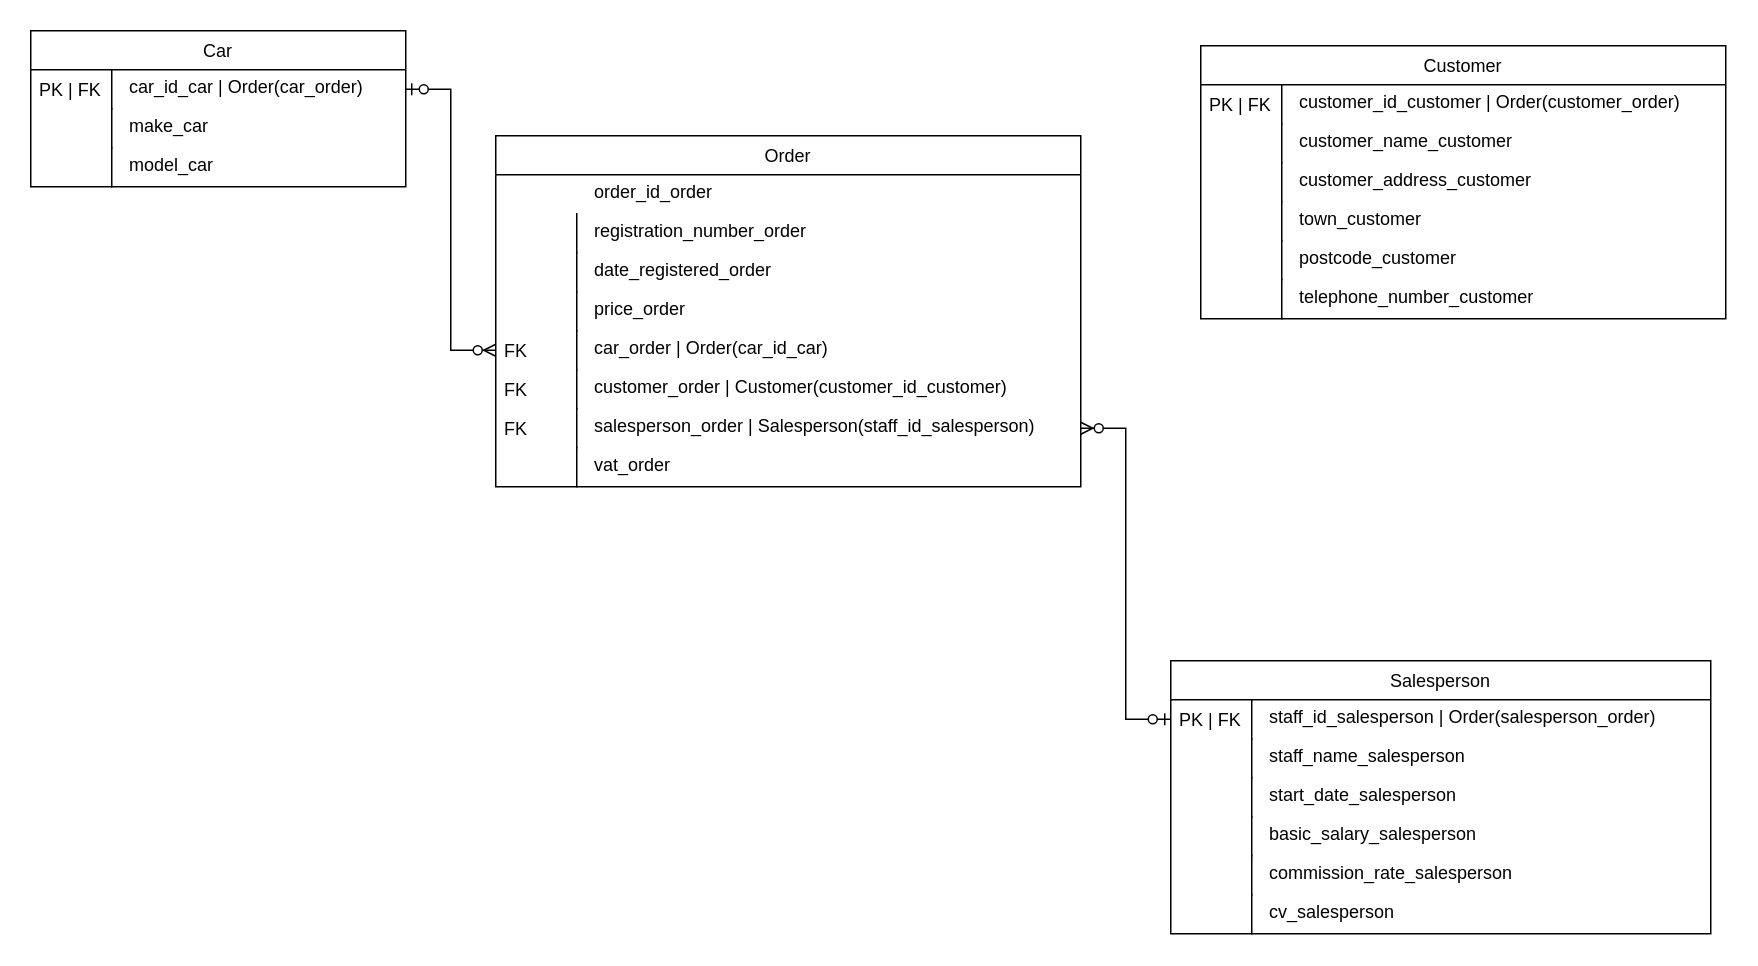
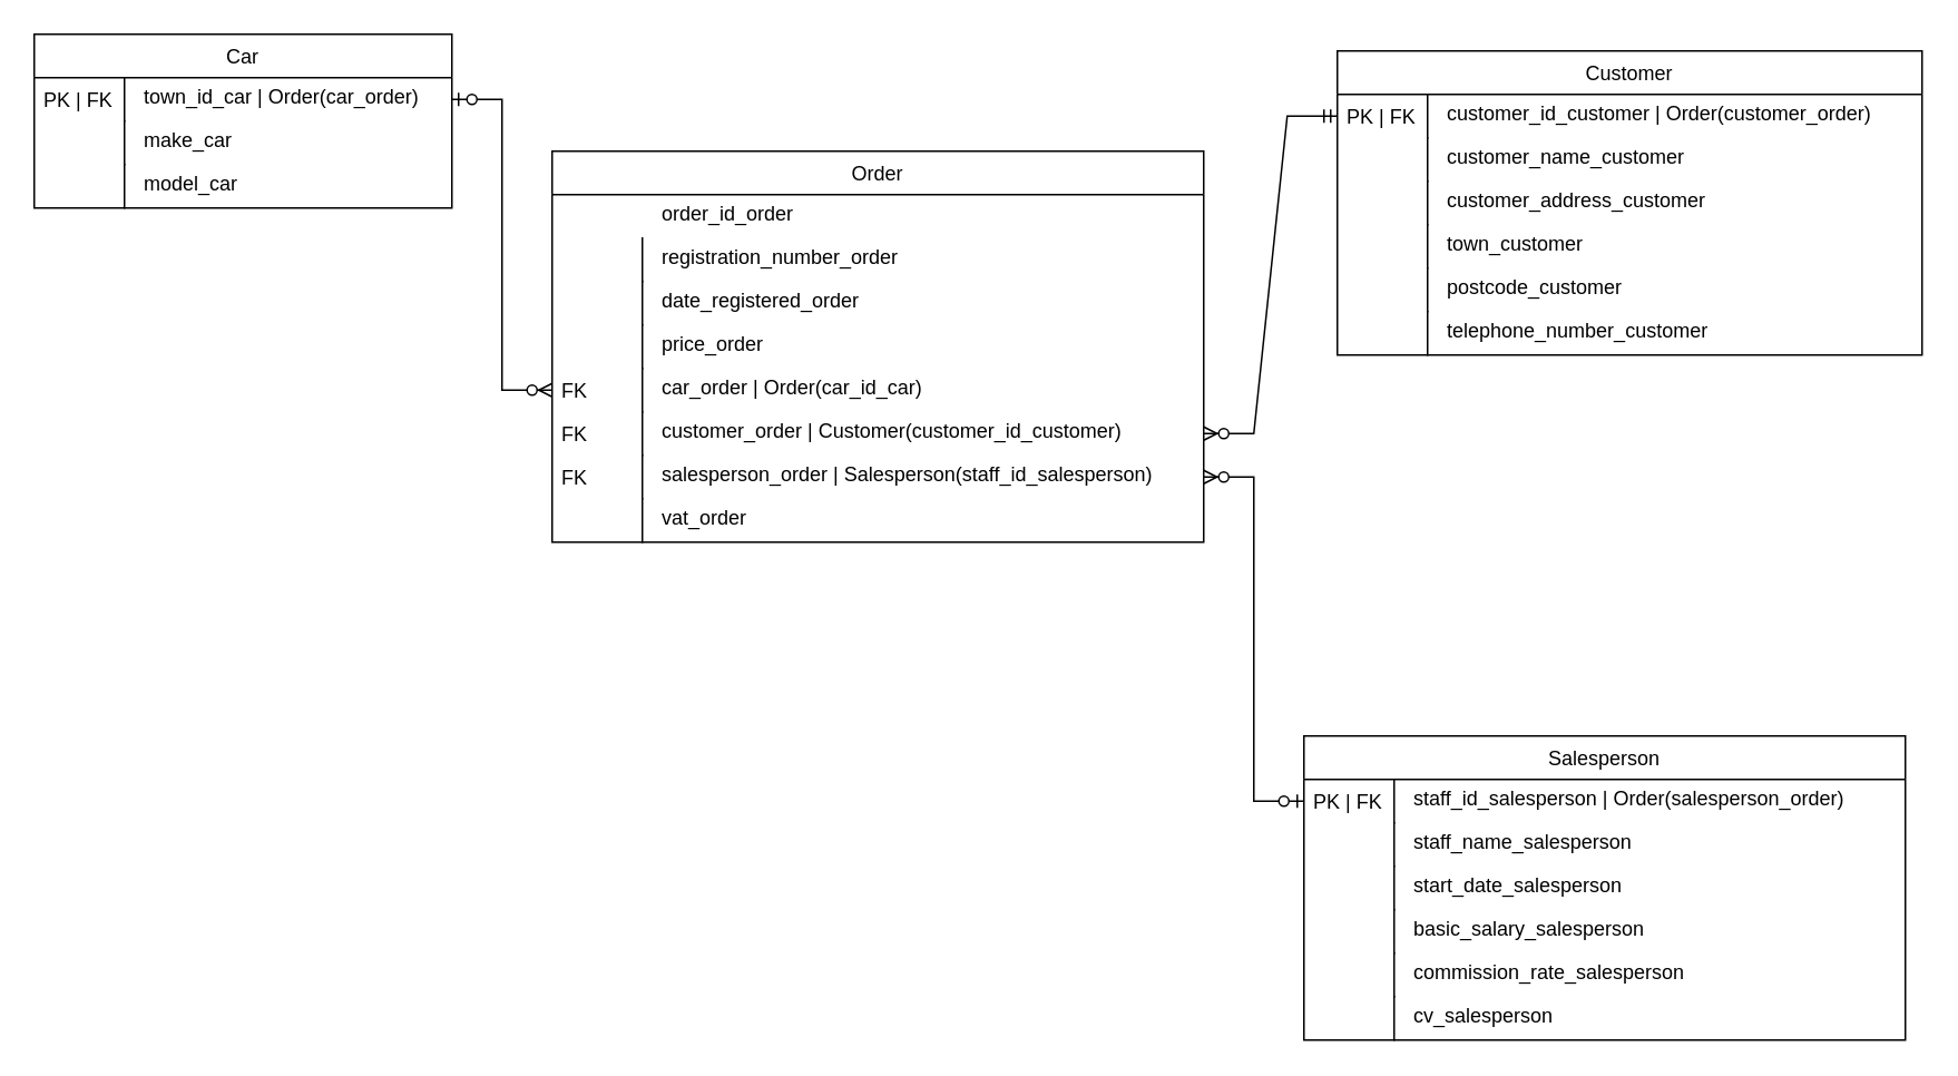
  <mxCell id="0" />
  <mxCell id="1" parent="0" />
  <mxCell id="2" value="Car" style="swimlane;fontStyle=0;childLayout=stackLayout;horizontal=1;startSize=26;fillColor=default;horizontalStack=0;resizeParent=1;resizeLast=0;collapsible=1;marginBottom=0;swimlaneFillColor=default;align=center;" parent="1" vertex="1"><mxGeometry y="20" width="250" height="104" as="geometry" x="20" /></mxCell>
- <mxCell id="3" value="car_id_car | Order(car_order)" style="shape=partialRectangle;top=0;left=0;right=0;bottom=0;align=left;verticalAlign=top;spacingTop=-2;fillColor=none;spacingLeft=64;spacingRight=4;overflow=hidden;rotatable=0;points=[[0,0.5],[1,0.5]];portConstraint=eastwest;dropTarget=0;" parent="2" vertex="1"><mxGeometry y="26" width="250" height="26" as="geometry" /></mxCell>
+ <mxCell id="3" value="town_id_car | Order(car_order)" style="shape=partialRectangle;top=0;left=0;right=0;bottom=0;align=left;verticalAlign=top;spacingTop=-2;fillColor=none;spacingLeft=64;spacingRight=4;overflow=hidden;rotatable=0;points=[[0,0.5],[1,0.5]];portConstraint=eastwest;dropTarget=0;" parent="2" vertex="1"><mxGeometry y="26" width="250" height="26" as="geometry" /></mxCell>
  <mxCell id="4" value="PK | FK" style="shape=partialRectangle;top=0;left=0;bottom=0;fillColor=none;align=left;verticalAlign=middle;spacingLeft=4;spacingRight=4;overflow=hidden;rotatable=180;points=[];portConstraint=eastwest;part=1;" parent="3" vertex="1" connectable="0"><mxGeometry width="54" height="26" as="geometry" /></mxCell>
  <mxCell id="5" value="make_car" style="shape=partialRectangle;top=0;left=0;right=0;bottom=0;align=left;verticalAlign=top;spacingTop=-2;fillColor=none;spacingLeft=64;spacingRight=4;overflow=hidden;rotatable=0;points=[[0,0.5],[1,0.5]];portConstraint=eastwest;dropTarget=0;" parent="2" vertex="1"><mxGeometry y="52" width="250" height="26" as="geometry" /></mxCell>
  <mxCell id="6" value="" style="shape=partialRectangle;top=0;left=0;bottom=0;fillColor=none;align=left;verticalAlign=middle;spacingLeft=4;spacingRight=4;overflow=hidden;rotatable=180;points=[];portConstraint=eastwest;part=1;" parent="5" vertex="1" connectable="0"><mxGeometry width="54" height="26" as="geometry" /></mxCell>
  <mxCell id="7" value="model_car" style="shape=partialRectangle;top=0;left=0;right=0;bottom=0;align=left;verticalAlign=top;spacingTop=-2;fillColor=none;spacingLeft=64;spacingRight=4;overflow=hidden;rotatable=0;points=[[0,0.5],[1,0.5]];portConstraint=eastwest;dropTarget=0;" parent="2" vertex="1"><mxGeometry y="78" width="250" height="26" as="geometry" /></mxCell>
  <mxCell id="8" value="" style="shape=partialRectangle;top=0;left=0;bottom=0;fillColor=none;align=left;verticalAlign=middle;spacingLeft=4;spacingRight=4;overflow=hidden;rotatable=180;points=[];portConstraint=eastwest;part=1;" parent="7" vertex="1" connectable="0"><mxGeometry width="54" height="26" as="geometry" /></mxCell>
  <mxCell id="9" value="Customer" style="swimlane;fontStyle=0;childLayout=stackLayout;horizontal=1;startSize=26;fillColor=default;horizontalStack=0;resizeParent=1;resizeLast=0;collapsible=1;marginBottom=0;swimlaneFillColor=default;align=center;" parent="1" vertex="1"><mxGeometry x="800" y="30" width="350" height="182" as="geometry" /></mxCell>
  <mxCell id="10" value="customer_id_customer | Order(customer_order)" style="shape=partialRectangle;top=0;left=0;right=0;bottom=0;align=left;verticalAlign=top;spacingTop=-2;fillColor=none;spacingLeft=64;spacingRight=4;overflow=hidden;rotatable=0;points=[[0,0.5],[1,0.5]];portConstraint=eastwest;dropTarget=0;" parent="9" vertex="1"><mxGeometry y="26" width="350" height="26" as="geometry" /></mxCell>
  <mxCell id="11" value="PK | FK" style="shape=partialRectangle;top=0;left=0;bottom=0;fillColor=none;align=left;verticalAlign=middle;spacingLeft=4;spacingRight=4;overflow=hidden;rotatable=180;points=[];portConstraint=eastwest;part=1;" parent="10" vertex="1" connectable="0"><mxGeometry width="54" height="26" as="geometry" /></mxCell>
  <mxCell id="12" value="customer_name_customer" style="shape=partialRectangle;top=0;left=0;right=0;bottom=0;align=left;verticalAlign=top;spacingTop=-2;fillColor=none;spacingLeft=64;spacingRight=4;overflow=hidden;rotatable=0;points=[[0,0.5],[1,0.5]];portConstraint=eastwest;dropTarget=0;" parent="9" vertex="1"><mxGeometry y="52" width="350" height="26" as="geometry" /></mxCell>
  <mxCell id="13" value="" style="shape=partialRectangle;top=0;left=0;bottom=0;fillColor=none;align=left;verticalAlign=middle;spacingLeft=4;spacingRight=4;overflow=hidden;rotatable=180;points=[];portConstraint=eastwest;part=1;" parent="12" vertex="1" connectable="0"><mxGeometry width="54" height="26" as="geometry" /></mxCell>
  <mxCell id="14" value="customer_address_customer" style="shape=partialRectangle;top=0;left=0;right=0;bottom=0;align=left;verticalAlign=top;spacingTop=-2;fillColor=none;spacingLeft=64;spacingRight=4;overflow=hidden;rotatable=0;points=[[0,0.5],[1,0.5]];portConstraint=eastwest;dropTarget=0;" parent="9" vertex="1"><mxGeometry y="78" width="350" height="26" as="geometry" /></mxCell>
  <mxCell id="15" value="" style="shape=partialRectangle;top=0;left=0;bottom=0;fillColor=none;align=left;verticalAlign=middle;spacingLeft=4;spacingRight=4;overflow=hidden;rotatable=180;points=[];portConstraint=eastwest;part=1;" parent="14" vertex="1" connectable="0"><mxGeometry width="54" height="26" as="geometry" /></mxCell>
  <mxCell id="16" value="town_customer" style="shape=partialRectangle;top=0;left=0;right=0;bottom=0;align=left;verticalAlign=top;spacingTop=-2;fillColor=none;spacingLeft=64;spacingRight=4;overflow=hidden;rotatable=0;points=[[0,0.5],[1,0.5]];portConstraint=eastwest;dropTarget=0;" parent="9" vertex="1"><mxGeometry y="104" width="350" height="26" as="geometry" /></mxCell>
  <mxCell id="17" value="" style="shape=partialRectangle;top=0;left=0;bottom=0;fillColor=none;align=left;verticalAlign=middle;spacingLeft=4;spacingRight=4;overflow=hidden;rotatable=180;points=[];portConstraint=eastwest;part=1;" parent="16" vertex="1" connectable="0"><mxGeometry width="54" height="26" as="geometry" /></mxCell>
  <mxCell id="18" value="postcode_customer" style="shape=partialRectangle;top=0;left=0;right=0;bottom=0;align=left;verticalAlign=top;spacingTop=-2;fillColor=none;spacingLeft=64;spacingRight=4;overflow=hidden;rotatable=0;points=[[0,0.5],[1,0.5]];portConstraint=eastwest;dropTarget=0;" parent="9" vertex="1"><mxGeometry y="130" width="350" height="26" as="geometry" /></mxCell>
  <mxCell id="19" value="" style="shape=partialRectangle;top=0;left=0;bottom=0;fillColor=none;align=left;verticalAlign=middle;spacingLeft=4;spacingRight=4;overflow=hidden;rotatable=180;points=[];portConstraint=eastwest;part=1;" parent="18" vertex="1" connectable="0"><mxGeometry width="54" height="26" as="geometry" /></mxCell>
  <mxCell id="20" value="telephone_number_customer" style="shape=partialRectangle;top=0;left=0;right=0;bottom=0;align=left;verticalAlign=top;spacingTop=-2;fillColor=none;spacingLeft=64;spacingRight=4;overflow=hidden;rotatable=0;points=[[0,0.5],[1,0.5]];portConstraint=eastwest;dropTarget=0;" parent="9" vertex="1"><mxGeometry y="156" width="350" height="26" as="geometry" /></mxCell>
  <mxCell id="21" value="" style="shape=partialRectangle;top=0;left=0;bottom=0;fillColor=none;align=left;verticalAlign=middle;spacingLeft=4;spacingRight=4;overflow=hidden;rotatable=180;points=[];portConstraint=eastwest;part=1;" parent="20" vertex="1" connectable="0"><mxGeometry width="54" height="26" as="geometry" /></mxCell>
  <mxCell id="22" value="Salesperson" style="swimlane;fontStyle=0;childLayout=stackLayout;horizontal=1;startSize=26;fillColor=default;horizontalStack=0;resizeParent=1;resizeLast=0;collapsible=1;marginBottom=0;swimlaneFillColor=default;align=center;" parent="1" vertex="1"><mxGeometry x="780" y="440" width="360" height="182" as="geometry" /></mxCell>
  <mxCell id="23" value="staff_id_salesperson | Order(salesperson_order)" style="shape=partialRectangle;top=0;left=0;right=0;bottom=0;align=left;verticalAlign=top;spacingTop=-2;fillColor=none;spacingLeft=64;spacingRight=4;overflow=hidden;rotatable=0;points=[[0,0.5],[1,0.5]];portConstraint=eastwest;dropTarget=0;" parent="22" vertex="1"><mxGeometry y="26" width="360" height="26" as="geometry" /></mxCell>
  <mxCell id="24" value="PK | FK" style="shape=partialRectangle;top=0;left=0;bottom=0;fillColor=none;align=left;verticalAlign=middle;spacingLeft=4;spacingRight=4;overflow=hidden;rotatable=180;points=[];portConstraint=eastwest;part=1;" parent="23" vertex="1" connectable="0"><mxGeometry width="54" height="26" as="geometry" /></mxCell>
  <mxCell id="25" value="staff_name_salesperson" style="shape=partialRectangle;top=0;left=0;right=0;bottom=0;align=left;verticalAlign=top;spacingTop=-2;fillColor=none;spacingLeft=64;spacingRight=4;overflow=hidden;rotatable=0;points=[[0,0.5],[1,0.5]];portConstraint=eastwest;dropTarget=0;" parent="22" vertex="1"><mxGeometry y="52" width="360" height="26" as="geometry" /></mxCell>
  <mxCell id="26" value="" style="shape=partialRectangle;top=0;left=0;bottom=0;fillColor=none;align=left;verticalAlign=middle;spacingLeft=4;spacingRight=4;overflow=hidden;rotatable=180;points=[];portConstraint=eastwest;part=1;" parent="25" vertex="1" connectable="0"><mxGeometry width="54" height="26" as="geometry" /></mxCell>
  <mxCell id="27" value="start_date_salesperson" style="shape=partialRectangle;top=0;left=0;right=0;bottom=0;align=left;verticalAlign=top;spacingTop=-2;fillColor=none;spacingLeft=64;spacingRight=4;overflow=hidden;rotatable=0;points=[[0,0.5],[1,0.5]];portConstraint=eastwest;dropTarget=0;" parent="22" vertex="1"><mxGeometry y="78" width="360" height="26" as="geometry" /></mxCell>
  <mxCell id="28" value="" style="shape=partialRectangle;top=0;left=0;bottom=0;fillColor=none;align=left;verticalAlign=middle;spacingLeft=4;spacingRight=4;overflow=hidden;rotatable=180;points=[];portConstraint=eastwest;part=1;" parent="27" vertex="1" connectable="0"><mxGeometry width="54" height="26" as="geometry" /></mxCell>
  <mxCell id="29" value="basic_salary_salesperson" style="shape=partialRectangle;top=0;left=0;right=0;bottom=0;align=left;verticalAlign=top;spacingTop=-2;fillColor=none;spacingLeft=64;spacingRight=4;overflow=hidden;rotatable=0;points=[[0,0.5],[1,0.5]];portConstraint=eastwest;dropTarget=0;" parent="22" vertex="1"><mxGeometry y="104" width="360" height="26" as="geometry" /></mxCell>
  <mxCell id="30" value="" style="shape=partialRectangle;top=0;left=0;bottom=0;fillColor=none;align=left;verticalAlign=middle;spacingLeft=4;spacingRight=4;overflow=hidden;rotatable=180;points=[];portConstraint=eastwest;part=1;" parent="29" vertex="1" connectable="0"><mxGeometry width="54" height="26" as="geometry" /></mxCell>
  <mxCell id="31" value="commission_rate_salesperson" style="shape=partialRectangle;top=0;left=0;right=0;bottom=0;align=left;verticalAlign=top;spacingTop=-2;fillColor=none;spacingLeft=64;spacingRight=4;overflow=hidden;rotatable=0;points=[[0,0.5],[1,0.5]];portConstraint=eastwest;dropTarget=0;" parent="22" vertex="1"><mxGeometry y="130" width="360" height="26" as="geometry" /></mxCell>
  <mxCell id="32" value="" style="shape=partialRectangle;top=0;left=0;bottom=0;fillColor=none;align=left;verticalAlign=middle;spacingLeft=4;spacingRight=4;overflow=hidden;rotatable=180;points=[];portConstraint=eastwest;part=1;" parent="31" vertex="1" connectable="0"><mxGeometry width="54" height="26" as="geometry" /></mxCell>
  <mxCell id="33" value="cv_salesperson" style="shape=partialRectangle;top=0;left=0;right=0;bottom=0;align=left;verticalAlign=top;spacingTop=-2;fillColor=none;spacingLeft=64;spacingRight=4;overflow=hidden;rotatable=0;points=[[0,0.5],[1,0.5]];portConstraint=eastwest;dropTarget=0;" parent="22" vertex="1"><mxGeometry y="156" width="360" height="26" as="geometry" /></mxCell>
  <mxCell id="34" value="" style="shape=partialRectangle;top=0;left=0;bottom=0;fillColor=none;align=left;verticalAlign=middle;spacingLeft=4;spacingRight=4;overflow=hidden;rotatable=180;points=[];portConstraint=eastwest;part=1;" parent="33" vertex="1" connectable="0"><mxGeometry width="54" height="26" as="geometry" /></mxCell>
  <mxCell id="35" value="Order" style="swimlane;fontStyle=0;childLayout=stackLayout;horizontal=1;startSize=26;fillColor=default;horizontalStack=0;resizeParent=1;resizeLast=0;collapsible=1;marginBottom=0;swimlaneFillColor=default;align=center;" parent="1" vertex="1"><mxGeometry x="330" y="90" width="390" height="234" as="geometry" /></mxCell>
  <mxCell id="36" value="order_id_order" style="shape=partialRectangle;top=0;left=0;right=0;bottom=0;align=left;verticalAlign=top;spacingTop=-2;fillColor=none;spacingLeft=64;spacingRight=4;overflow=hidden;rotatable=0;points=[[0,0.5],[1,0.5]];portConstraint=eastwest;dropTarget=0;" parent="35" vertex="1"><mxGeometry y="26" width="390" height="26" as="geometry" /></mxCell>
  <mxCell id="37" value="registration_number_order" style="shape=partialRectangle;top=0;left=0;right=0;bottom=0;align=left;verticalAlign=top;spacingTop=-2;fillColor=none;spacingLeft=64;spacingRight=4;overflow=hidden;rotatable=0;points=[[0,0.5],[1,0.5]];portConstraint=eastwest;dropTarget=0;" parent="35" vertex="1"><mxGeometry y="52" width="390" height="26" as="geometry" /></mxCell>
  <mxCell id="38" value="" style="shape=partialRectangle;top=0;left=0;bottom=0;fillColor=none;align=left;verticalAlign=middle;spacingLeft=4;spacingRight=4;overflow=hidden;rotatable=180;points=[];portConstraint=eastwest;part=1;" parent="37" vertex="1" connectable="0"><mxGeometry width="54" height="26" as="geometry" /></mxCell>
  <mxCell id="39" value="date_registered_order" style="shape=partialRectangle;top=0;left=0;right=0;bottom=0;align=left;verticalAlign=top;spacingTop=-2;fillColor=none;spacingLeft=64;spacingRight=4;overflow=hidden;rotatable=0;points=[[0,0.5],[1,0.5]];portConstraint=eastwest;dropTarget=0;" parent="35" vertex="1"><mxGeometry y="78" width="390" height="26" as="geometry" /></mxCell>
  <mxCell id="40" value="" style="shape=partialRectangle;top=0;left=0;bottom=0;fillColor=none;align=left;verticalAlign=middle;spacingLeft=4;spacingRight=4;overflow=hidden;rotatable=180;points=[];portConstraint=eastwest;part=1;" parent="39" vertex="1" connectable="0"><mxGeometry width="54" height="26" as="geometry" /></mxCell>
  <mxCell id="41" value="price_order" style="shape=partialRectangle;top=0;left=0;right=0;bottom=0;align=left;verticalAlign=top;spacingTop=-2;fillColor=none;spacingLeft=64;spacingRight=4;overflow=hidden;rotatable=0;points=[[0,0.5],[1,0.5]];portConstraint=eastwest;dropTarget=0;" parent="35" vertex="1"><mxGeometry y="104" width="390" height="26" as="geometry" /></mxCell>
  <mxCell id="42" value="" style="shape=partialRectangle;top=0;left=0;bottom=0;fillColor=none;align=left;verticalAlign=middle;spacingLeft=4;spacingRight=4;overflow=hidden;rotatable=180;points=[];portConstraint=eastwest;part=1;" parent="41" vertex="1" connectable="0"><mxGeometry width="54" height="26" as="geometry" /></mxCell>
  <mxCell id="43" value="car_order | Order(car_id_car)" style="shape=partialRectangle;top=0;left=0;right=0;bottom=0;align=left;verticalAlign=top;spacingTop=-2;fillColor=none;spacingLeft=64;spacingRight=4;overflow=hidden;rotatable=0;points=[[0,0.5],[1,0.5]];portConstraint=eastwest;dropTarget=0;" parent="35" vertex="1"><mxGeometry y="130" width="390" height="26" as="geometry" /></mxCell>
  <mxCell id="44" value="FK" style="shape=partialRectangle;top=0;left=0;bottom=0;fillColor=none;align=left;verticalAlign=middle;spacingLeft=4;spacingRight=4;overflow=hidden;rotatable=180;points=[];portConstraint=eastwest;part=1;" parent="43" vertex="1" connectable="0"><mxGeometry width="54" height="26" as="geometry" /></mxCell>
  <mxCell id="45" value="customer_order | Customer(customer_id_customer)" style="shape=partialRectangle;top=0;left=0;right=0;bottom=0;align=left;verticalAlign=top;spacingTop=-2;fillColor=none;spacingLeft=64;spacingRight=4;overflow=hidden;rotatable=0;points=[[0,0.5],[1,0.5]];portConstraint=eastwest;dropTarget=0;" parent="35" vertex="1"><mxGeometry y="156" width="390" height="26" as="geometry" /></mxCell>
  <mxCell id="46" value="FK" style="shape=partialRectangle;top=0;left=0;bottom=0;fillColor=none;align=left;verticalAlign=middle;spacingLeft=4;spacingRight=4;overflow=hidden;rotatable=180;points=[];portConstraint=eastwest;part=1;" parent="45" vertex="1" connectable="0"><mxGeometry width="54" height="26" as="geometry" /></mxCell>
  <mxCell id="47" value="salesperson_order | Salesperson(staff_id_salesperson)" style="shape=partialRectangle;top=0;left=0;right=0;bottom=0;align=left;verticalAlign=top;spacingTop=-2;fillColor=none;spacingLeft=64;spacingRight=4;overflow=hidden;rotatable=0;points=[[0,0.5],[1,0.5]];portConstraint=eastwest;dropTarget=0;" parent="35" vertex="1"><mxGeometry y="182" width="390" height="26" as="geometry" /></mxCell>
  <mxCell id="48" value="FK" style="shape=partialRectangle;top=0;left=0;bottom=0;fillColor=none;align=left;verticalAlign=middle;spacingLeft=4;spacingRight=4;overflow=hidden;rotatable=180;points=[];portConstraint=eastwest;part=1;" parent="47" vertex="1" connectable="0"><mxGeometry width="54" height="26" as="geometry" /></mxCell>
  <mxCell id="49" value="vat_order" style="shape=partialRectangle;top=0;left=0;right=0;bottom=0;align=left;verticalAlign=top;spacingTop=-2;fillColor=none;spacingLeft=64;spacingRight=4;overflow=hidden;rotatable=0;points=[[0,0.5],[1,0.5]];portConstraint=eastwest;dropTarget=0;" parent="35" vertex="1"><mxGeometry y="208" width="390" height="26" as="geometry" /></mxCell>
  <mxCell id="50" value="" style="shape=partialRectangle;top=0;left=0;bottom=0;fillColor=none;align=left;verticalAlign=middle;spacingLeft=4;spacingRight=4;overflow=hidden;rotatable=180;points=[];portConstraint=eastwest;part=1;" parent="49" vertex="1" connectable="0"><mxGeometry width="54" height="26" as="geometry" /></mxCell>
  <mxCell id="51" value="" style="edgeStyle=entityRelationEdgeStyle;fontSize=12;html=1;endArrow=ERzeroToMany;startArrow=ERzeroToOne;rounded=0;exitX=1;exitY=0.5;exitDx=0;exitDy=0;entryX=0;entryY=0.5;entryDx=0;entryDy=0;" parent="1" source="3" target="43" edge="1"><mxGeometry width="100" height="100" relative="1" as="geometry"><mxPoint x="210" y="290" as="sourcePoint" /><mxPoint x="310" y="190" as="targetPoint" /></mxGeometry></mxCell>
+ <mxCell id="52" value="" style="edgeStyle=entityRelationEdgeStyle;fontSize=12;html=1;endArrow=ERzeroToMany;startArrow=ERmandOne;rounded=0;entryX=1;entryY=0.5;entryDx=0;entryDy=0;exitX=0;exitY=0.5;exitDx=0;exitDy=0;" parent="1" source="10" target="45" edge="1"><mxGeometry width="100" height="100" relative="1" as="geometry"><mxPoint x="890" y="294" as="sourcePoint" /><mxPoint x="830" y="110" as="targetPoint" /><Array as="points"><mxPoint x="130" y="285" /><mxPoint x="820" y="110" /></Array></mxGeometry></mxCell>
  <mxCell id="53" value="" style="edgeStyle=entityRelationEdgeStyle;fontSize=12;html=1;endArrow=ERzeroToMany;startArrow=ERzeroToOne;rounded=0;entryX=1;entryY=0.5;entryDx=0;entryDy=0;exitX=0;exitY=0.5;exitDx=0;exitDy=0;" parent="1" source="23" target="47" edge="1"><mxGeometry width="100" height="100" relative="1" as="geometry"><mxPoint x="1000" y="210" as="sourcePoint" /><mxPoint x="790" y="340" as="targetPoint" /><Array as="points"><mxPoint x="890" y="570" /><mxPoint x="860" y="380" /><mxPoint x="870" y="480" /><mxPoint x="830" y="460" /><mxPoint x="730" y="370" /></Array></mxGeometry></mxCell>
